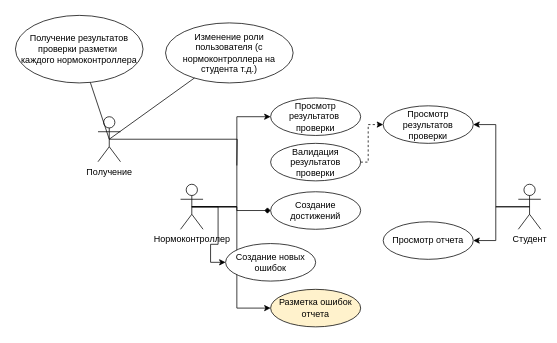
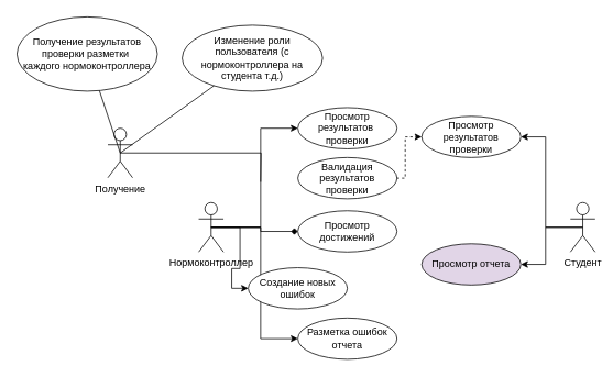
  <mxCell id="0" />
  <mxCell id="1" parent="0" />
  <mxCell id="2" style="edgeStyle=orthogonalEdgeStyle;rounded=0;orthogonalLoop=1;jettySize=auto;html=1;exitX=0.5;exitY=0.5;exitDx=0;exitDy=0;exitPerimeter=0;entryX=0;entryY=0.5;entryDx=0;entryDy=0;" parent="1" source="6" target="7" edge="1"><mxGeometry relative="1" as="geometry" /></mxCell>
  <mxCell id="3" style="edgeStyle=orthogonalEdgeStyle;rounded=0;orthogonalLoop=1;jettySize=auto;html=1;exitX=0.5;exitY=0.5;exitDx=0;exitDy=0;exitPerimeter=0;entryX=0;entryY=0.5;entryDx=0;entryDy=0;endArrow=diamond;" parent="1" source="6" target="10" edge="1"><mxGeometry relative="1" as="geometry"><mxPoint x="330" y="325" as="targetPoint" /></mxGeometry></mxCell>
  <mxCell id="4" style="edgeStyle=orthogonalEdgeStyle;rounded=0;orthogonalLoop=1;jettySize=auto;html=1;exitX=0.5;exitY=0.5;exitDx=0;exitDy=0;exitPerimeter=0;entryX=0;entryY=0.5;entryDx=0;entryDy=0;" parent="1" source="6" target="11" edge="1"><mxGeometry relative="1" as="geometry"><mxPoint x="330" y="395" as="targetPoint" /></mxGeometry></mxCell>
  <mxCell id="5" style="edgeStyle=orthogonalEdgeStyle;rounded=0;orthogonalLoop=1;jettySize=auto;html=1;exitX=0.5;exitY=0.5;exitDx=0;exitDy=0;exitPerimeter=0;entryX=0;entryY=0.5;entryDx=0;entryDy=0;" parent="1" source="6" target="16" edge="1"><mxGeometry relative="1" as="geometry" /></mxCell>
  <mxCell id="6" value="Нормоконтроллер" style="shape=umlActor;verticalLabelPosition=bottom;verticalAlign=top;html=1;outlineConnect=0;" parent="1" vertex="1"><mxGeometry x="240" y="245" width="30" height="60" as="geometry" /></mxCell>
  <mxCell id="7" value="Просмотр результатов&amp;nbsp;&lt;br&gt;проверки" style="ellipse;whiteSpace=wrap;html=1;" parent="1" vertex="1"><mxGeometry x="360" y="130" width="120" height="50" as="geometry" /></mxCell>
  <mxCell id="8" style="edgeStyle=orthogonalEdgeStyle;rounded=0;orthogonalLoop=1;jettySize=auto;html=1;exitX=1;exitY=0.5;exitDx=0;exitDy=0;entryX=0;entryY=0.5;entryDx=0;entryDy=0;dashed=1;" parent="1" source="9" target="15" edge="1"><mxGeometry relative="1" as="geometry"><Array as="points"><mxPoint x="490" y="216" /><mxPoint x="490" y="166" /></Array></mxGeometry></mxCell>
  <mxCell id="9" value="Валидация результатов проверки" style="ellipse;whiteSpace=wrap;html=1;" parent="1" vertex="1"><mxGeometry x="360" y="190.5" width="120" height="50" as="geometry" /></mxCell>
- <mxCell id="10" value="Создание&lt;br&gt;достижений" style="ellipse;whiteSpace=wrap;html=1;" parent="1" vertex="1"><mxGeometry x="360" y="255" width="120" height="50" as="geometry" /></mxCell>
+ <mxCell id="10" value="Просмотр&lt;br&gt;достижений" style="ellipse;whiteSpace=wrap;html=1;" parent="1" vertex="1"><mxGeometry x="360" y="255" width="120" height="50" as="geometry" /></mxCell>
  <mxCell id="11" value="Создание новых ошибок" style="ellipse;whiteSpace=wrap;html=1;" parent="1" vertex="1"><mxGeometry x="300" y="324" width="120" height="50" as="geometry" /></mxCell>
  <mxCell id="12" style="edgeStyle=orthogonalEdgeStyle;rounded=0;orthogonalLoop=1;jettySize=auto;html=1;exitX=0.5;exitY=0.5;exitDx=0;exitDy=0;exitPerimeter=0;entryX=1;entryY=0.5;entryDx=0;entryDy=0;" parent="1" source="14" target="15" edge="1"><mxGeometry relative="1" as="geometry" /></mxCell>
  <mxCell id="13" style="edgeStyle=orthogonalEdgeStyle;rounded=0;orthogonalLoop=1;jettySize=auto;html=1;exitX=0.5;exitY=0.5;exitDx=0;exitDy=0;exitPerimeter=0;entryX=1;entryY=0.5;entryDx=0;entryDy=0;" parent="1" source="14" target="17" edge="1"><mxGeometry relative="1" as="geometry" /></mxCell>
  <mxCell id="14" value="Студент" style="shape=umlActor;verticalLabelPosition=bottom;verticalAlign=top;html=1;outlineConnect=0;" parent="1" vertex="1"><mxGeometry x="690" y="245" width="30" height="60" as="geometry" /></mxCell>
  <mxCell id="15" value="Просмотр результатов&lt;br&gt;проверки" style="ellipse;whiteSpace=wrap;html=1;" parent="1" vertex="1"><mxGeometry x="510" y="140.5" width="120" height="50" as="geometry" /></mxCell>
- <mxCell id="16" value="Разметка ошибок&lt;br&gt;отчета" style="ellipse;whiteSpace=wrap;html=1;fillColor=#fff2cc;" parent="1" vertex="1"><mxGeometry x="360" y="385" width="120" height="50" as="geometry" /></mxCell>
- <mxCell id="17" value="Просмотр отчета" style="ellipse;whiteSpace=wrap;html=1;" parent="1" vertex="1"><mxGeometry x="510" y="295" width="120" height="50" as="geometry" /></mxCell>
+ <mxCell id="16" value="Разметка ошибок&lt;br&gt;отчета" style="ellipse;whiteSpace=wrap;html=1;" parent="1" vertex="1"><mxGeometry x="360" y="385" width="120" height="50" as="geometry" /></mxCell>
+ <mxCell id="17" value="Просмотр отчета" style="ellipse;whiteSpace=wrap;html=1;fillColor=#e1d5e7;" parent="1" vertex="1"><mxGeometry x="510" y="295" width="120" height="50" as="geometry" /></mxCell>
  <mxCell id="18" value="Получение" style="shape=umlActor;verticalLabelPosition=bottom;verticalAlign=top;html=1;outlineConnect=0;" parent="1" vertex="1"><mxGeometry x="130" y="155" width="30" height="60" as="geometry" /></mxCell>
  <mxCell id="19" style="edgeStyle=orthogonalEdgeStyle;rounded=0;orthogonalLoop=1;jettySize=auto;html=1;exitX=0.5;exitY=0.5;exitDx=0;exitDy=0;exitPerimeter=0;endArrow=none;endFill=0;" parent="1" source="18" edge="1"><mxGeometry relative="1" as="geometry"><mxPoint x="210" y="230" as="sourcePoint" /><mxPoint x="315" y="220" as="targetPoint" /></mxGeometry></mxCell>
  <mxCell id="20" value="Изменение роли пользователя (с нормоконтроллера на студента т.д.)" style="ellipse;whiteSpace=wrap;html=1;" parent="1" vertex="1"><mxGeometry x="220" y="30" width="170" height="80" as="geometry" /></mxCell>
  <mxCell id="21" style="rounded=0;orthogonalLoop=1;jettySize=auto;html=1;exitX=0.5;exitY=0.5;exitDx=0;exitDy=0;exitPerimeter=0;endArrow=none;endFill=0;" parent="1" source="18" target="20" edge="1"><mxGeometry relative="1" as="geometry"><mxPoint x="140" y="105.5" as="sourcePoint" /><mxPoint x="310" y="140.5" as="targetPoint" /></mxGeometry></mxCell>
  <mxCell id="22" value="Получение результатов&lt;br&gt;проверки разметки&amp;nbsp;&lt;br&gt;каждого нормоконтроллера" style="ellipse;whiteSpace=wrap;html=1;" parent="1" vertex="1"><mxGeometry x="20" y="20" width="170" height="90" as="geometry" /></mxCell>
  <mxCell id="23" style="rounded=0;orthogonalLoop=1;jettySize=auto;html=1;exitX=0.5;exitY=0.5;exitDx=0;exitDy=0;exitPerimeter=0;endArrow=none;endFill=0;" parent="1" source="18" target="22" edge="1"><mxGeometry relative="1" as="geometry"><mxPoint x="155" y="195" as="sourcePoint" /><mxPoint x="260" y="117" as="targetPoint" /></mxGeometry></mxCell>
